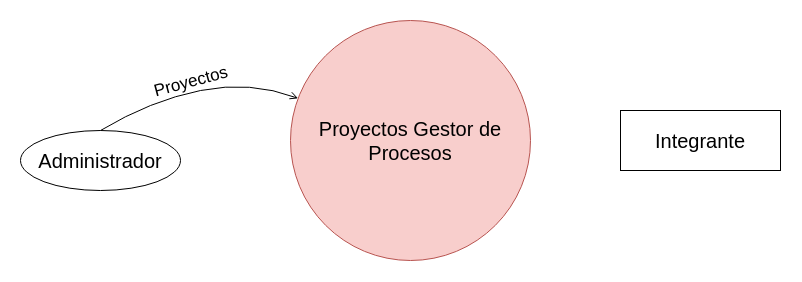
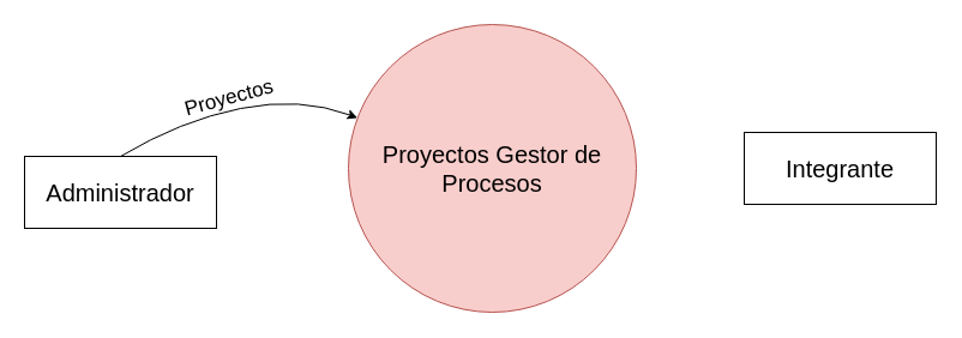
  <mxCell id="0" />
  <mxCell id="1" parent="0" />
  <mxCell id="2" value="&lt;font style=&quot;font-size: 20px;&quot;&gt;Proyectos Gestor de Procesos&lt;/font&gt;" style="ellipse;whiteSpace=wrap;html=1;aspect=fixed;fillColor=#f8cecc;strokeColor=#b85450;" vertex="1" parent="1"><mxGeometry x="290" y="20" width="240" height="240" as="geometry" /></mxCell>
- <mxCell id="3" value="Administrador" style="ellipse;whiteSpace=wrap;html=1;fontSize=20;" vertex="1" parent="1"><mxGeometry x="20" y="130" width="160" height="60" as="geometry" /></mxCell>
+ <mxCell id="3" value="Administrador" style="rounded=0;whiteSpace=wrap;html=1;fontSize=20;" vertex="1" parent="1"><mxGeometry x="20" y="130" width="160" height="60" as="geometry" /></mxCell>
  <mxCell id="4" value="Integrante" style="rounded=0;whiteSpace=wrap;html=1;fontSize=20;" vertex="1" parent="1"><mxGeometry x="620" y="110" width="160" height="60" as="geometry" /></mxCell>
  <mxCell id="5" value="&lt;font style=&quot;font-size: 17px;&quot;&gt;Proyectos&lt;/font&gt;" style="text;html=1;align=center;verticalAlign=middle;resizable=0;points=[];autosize=1;strokeColor=none;fillColor=none;fontSize=20;rotation=-15;" vertex="1" parent="1"><mxGeometry x="140" y="60" width="100" height="40" as="geometry" /></mxCell>
- <mxCell id="6" value="" style="curved=1;endArrow=open;html=1;rounded=0;fontSize=17;exitX=0.5;exitY=0;exitDx=0;exitDy=0;" edge="1" parent="1" source="3" target="2"><mxGeometry width="50" height="50" relative="1" as="geometry"><mxPoint x="200" y="390" as="sourcePoint" /><mxPoint x="120" y="280" as="targetPoint" /><Array as="points"><mxPoint x="150" y="100" /><mxPoint x="250" y="80" /></Array></mxGeometry></mxCell>
+ <mxCell id="6" value="" style="curved=1;endArrow=classic;html=1;rounded=0;fontSize=17;exitX=0.5;exitY=0;exitDx=0;exitDy=0;" edge="1" parent="1" source="3" target="2"><mxGeometry width="50" height="50" relative="1" as="geometry"><mxPoint x="200" y="390" as="sourcePoint" /><mxPoint x="120" y="280" as="targetPoint" /><Array as="points"><mxPoint x="150" y="100" /><mxPoint x="250" y="80" /></Array></mxGeometry></mxCell>
